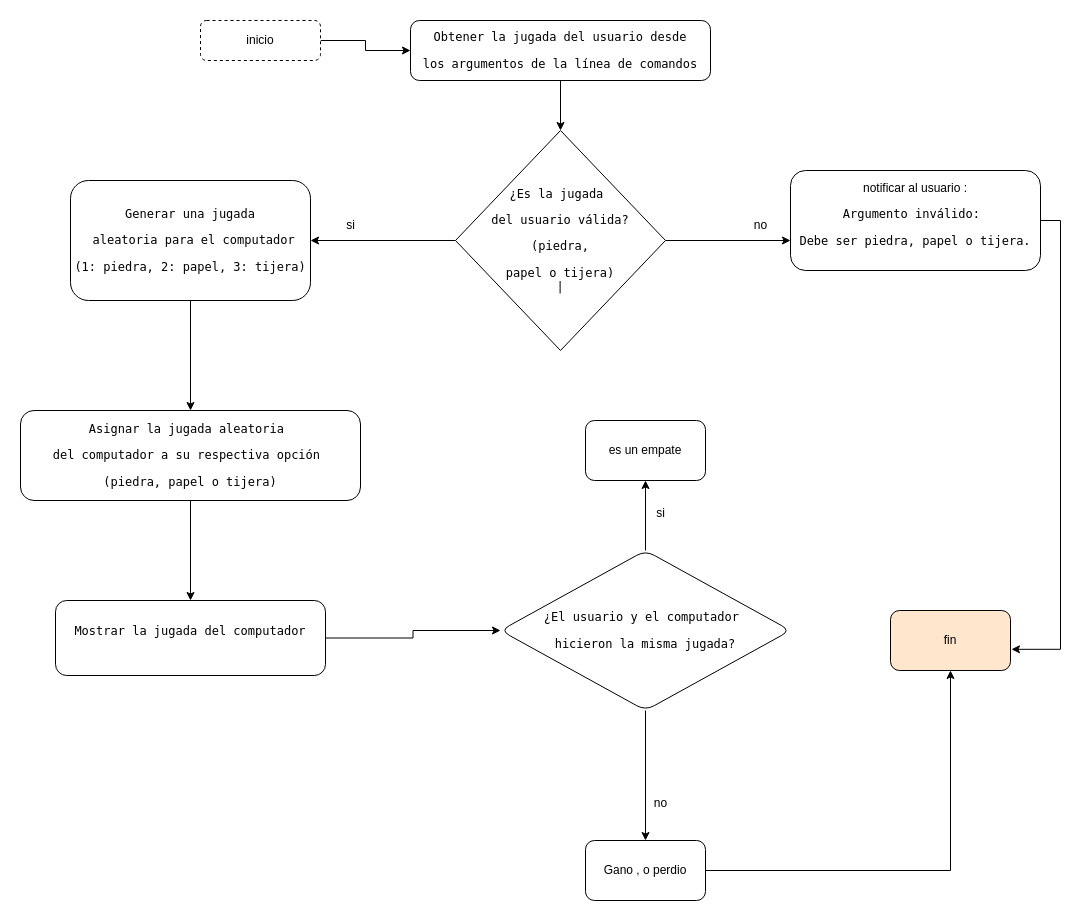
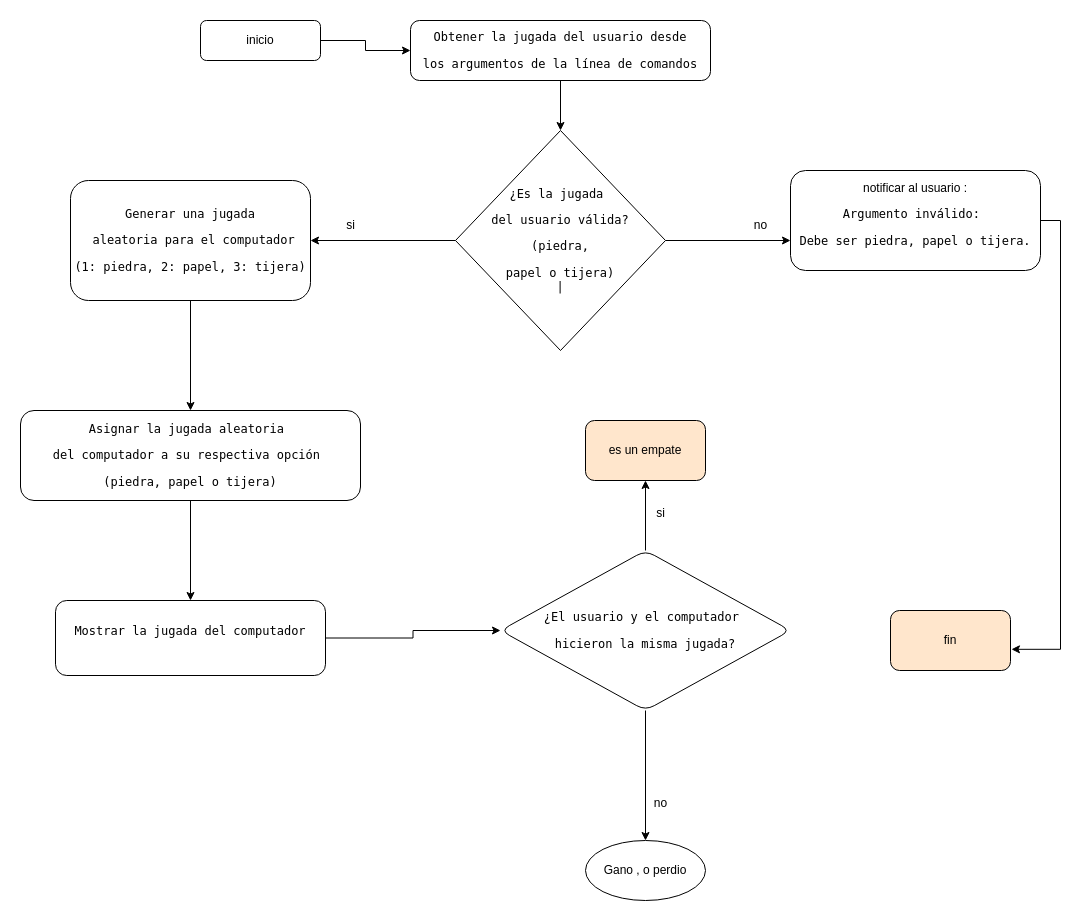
  <mxCell id="0" />
  <mxCell id="1" parent="0" />
  <mxCell id="2" style="edgeStyle=orthogonalEdgeStyle;rounded=0;orthogonalLoop=1;jettySize=auto;html=1;exitX=1;exitY=0.5;exitDx=0;exitDy=0;" edge="1" parent="1" source="3" target="5"><mxGeometry relative="1" as="geometry" /></mxCell>
- <mxCell id="3" value="inicio" style="rounded=1;whiteSpace=wrap;html=1;fontSize=12;glass=0;strokeWidth=1;shadow=0;dashed=1;" parent="1" vertex="1"><mxGeometry x="200" y="20" width="120" height="40" as="geometry" /></mxCell>
+ <mxCell id="3" value="inicio" style="rounded=1;whiteSpace=wrap;html=1;fontSize=12;glass=0;strokeWidth=1;shadow=0;" parent="1" vertex="1"><mxGeometry x="200" y="20" width="120" height="40" as="geometry" /></mxCell>
  <mxCell id="4" style="edgeStyle=orthogonalEdgeStyle;rounded=0;orthogonalLoop=1;jettySize=auto;html=1;exitX=0.5;exitY=1;exitDx=0;exitDy=0;entryX=0.5;entryY=0;entryDx=0;entryDy=0;" edge="1" parent="1" source="5" target="8"><mxGeometry relative="1" as="geometry" /></mxCell>
  <mxCell id="5" value="&lt;pre&gt;&lt;code class=&quot;!whitespace-pre hljs language-python&quot;&gt;Obtener la jugada del usuario desde&lt;/code&gt;&lt;/pre&gt;&lt;pre&gt;&lt;code class=&quot;!whitespace-pre hljs language-python&quot;&gt;los argumentos de la línea de comandos&lt;/code&gt;&lt;/pre&gt;" style="rounded=1;whiteSpace=wrap;html=1;fontSize=12;glass=0;strokeWidth=1;shadow=0;" vertex="1" parent="1"><mxGeometry x="410" y="20" width="300" height="60" as="geometry" /></mxCell>
  <mxCell id="6" style="edgeStyle=orthogonalEdgeStyle;rounded=0;orthogonalLoop=1;jettySize=auto;html=1;exitX=0;exitY=0.5;exitDx=0;exitDy=0;entryX=1;entryY=0.5;entryDx=0;entryDy=0;" edge="1" parent="1" source="8" target="12"><mxGeometry relative="1" as="geometry"><mxPoint x="310" y="240" as="targetPoint" /></mxGeometry></mxCell>
  <mxCell id="7" style="edgeStyle=orthogonalEdgeStyle;rounded=0;orthogonalLoop=1;jettySize=auto;html=1;exitX=1;exitY=0.5;exitDx=0;exitDy=0;" edge="1" parent="1" source="8"><mxGeometry relative="1" as="geometry"><mxPoint x="790" y="240" as="targetPoint" /></mxGeometry></mxCell>
  <mxCell id="8" value="&lt;pre&gt;&lt;code class=&quot;!whitespace-pre hljs language-python&quot;&gt;¿Es la jugada &lt;/code&gt;&lt;/pre&gt;&lt;pre&gt;&lt;code class=&quot;!whitespace-pre hljs language-python&quot;&gt;del usuario válida?&lt;/code&gt;&lt;/pre&gt;&lt;pre&gt;&lt;code class=&quot;!whitespace-pre hljs language-python&quot;&gt; (piedra, &lt;/code&gt;&lt;/pre&gt;&lt;pre&gt;&lt;code class=&quot;!whitespace-pre hljs language-python&quot;&gt;papel o tijera)&lt;br/&gt;|&lt;/code&gt;&lt;/pre&gt;" style="rhombus;whiteSpace=wrap;html=1;" vertex="1" parent="1"><mxGeometry x="455" y="130" width="210" height="220" as="geometry" /></mxCell>
  <mxCell id="9" value="si" style="text;html=1;align=center;verticalAlign=middle;resizable=0;points=[];autosize=1;strokeColor=none;fillColor=none;" vertex="1" parent="1"><mxGeometry x="335" y="210" width="30" height="30" as="geometry" /></mxCell>
  <mxCell id="10" value="no" style="text;html=1;align=center;verticalAlign=middle;resizable=0;points=[];autosize=1;strokeColor=none;fillColor=none;" vertex="1" parent="1"><mxGeometry x="740" y="210" width="40" height="30" as="geometry" /></mxCell>
  <mxCell id="11" value="" style="edgeStyle=orthogonalEdgeStyle;rounded=0;orthogonalLoop=1;jettySize=auto;html=1;" edge="1" parent="1" source="12" target="16"><mxGeometry relative="1" as="geometry" /></mxCell>
  <mxCell id="12" value="&lt;pre&gt;&lt;code class=&quot;!whitespace-pre hljs language-python&quot;&gt;Generar una jugada&lt;/code&gt;&lt;/pre&gt;&lt;pre&gt;&lt;code class=&quot;!whitespace-pre hljs language-python&quot;&gt; aleatoria para el computador&lt;/code&gt;&lt;/pre&gt;&lt;pre&gt;&lt;code class=&quot;!whitespace-pre hljs language-python&quot;&gt;(1: piedra, &lt;span class=&quot;hljs-number&quot;&gt;2&lt;/span&gt;: papel, &lt;span class=&quot;hljs-number&quot;&gt;3&lt;/span&gt;: tijera)&lt;/code&gt;&lt;/pre&gt;" style="rounded=1;whiteSpace=wrap;html=1;" vertex="1" parent="1"><mxGeometry x="70" y="180" width="240" height="120" as="geometry" /></mxCell>
  <mxCell id="13" style="edgeStyle=orthogonalEdgeStyle;rounded=0;orthogonalLoop=1;jettySize=auto;html=1;entryX=1.008;entryY=0.647;entryDx=0;entryDy=0;entryPerimeter=0;" edge="1" parent="1" source="14" target="27"><mxGeometry relative="1" as="geometry"><Array as="points"><mxPoint x="1060" y="220" /><mxPoint x="1060" y="649" /></Array></mxGeometry></mxCell>
  <mxCell id="14" value="notificar al usuario :&lt;br&gt;&lt;pre&gt;&lt;code class=&quot;!whitespace-pre hljs language-ruby&quot;&gt;Argumento inválido: &lt;/code&gt;&lt;/pre&gt;&lt;pre&gt;&lt;code class=&quot;!whitespace-pre hljs language-ruby&quot;&gt;Debe ser piedra, papel o tijera.&lt;/code&gt;&lt;/pre&gt;" style="rounded=1;whiteSpace=wrap;html=1;" vertex="1" parent="1"><mxGeometry x="790" y="170" width="250" height="100" as="geometry" /></mxCell>
  <mxCell id="15" value="" style="edgeStyle=orthogonalEdgeStyle;rounded=0;orthogonalLoop=1;jettySize=auto;html=1;" edge="1" parent="1" source="16" target="18"><mxGeometry relative="1" as="geometry" /></mxCell>
  <mxCell id="16" value="&lt;pre&gt;&lt;code class=&quot;!whitespace-pre hljs language-python&quot;&gt;Asignar la jugada aleatoria &lt;/code&gt;&lt;/pre&gt;&lt;pre&gt;&lt;code class=&quot;!whitespace-pre hljs language-python&quot;&gt;del computador a su respectiva opción &lt;/code&gt;&lt;/pre&gt;&lt;pre&gt;&lt;code class=&quot;!whitespace-pre hljs language-python&quot;&gt;(piedra, papel o tijera)&lt;br&gt;&lt;/code&gt;&lt;/pre&gt;" style="whiteSpace=wrap;html=1;rounded=1;" vertex="1" parent="1"><mxGeometry x="20" y="410" width="340" height="90" as="geometry" /></mxCell>
  <mxCell id="17" value="" style="edgeStyle=orthogonalEdgeStyle;rounded=0;orthogonalLoop=1;jettySize=auto;html=1;" edge="1" parent="1" source="18" target="21"><mxGeometry relative="1" as="geometry" /></mxCell>
  <mxCell id="18" value="&#10;&lt;pre&gt;&lt;code class=&quot;!whitespace-pre hljs language-python&quot;&gt;Mostrar la jugada &lt;span class=&quot;hljs-keyword&quot;&gt;del&lt;/span&gt; computador&lt;/code&gt;&lt;/pre&gt;&#10;&#10;" style="whiteSpace=wrap;html=1;rounded=1;" vertex="1" parent="1"><mxGeometry x="55" y="600" width="270" height="75" as="geometry" /></mxCell>
  <mxCell id="19" value="" style="edgeStyle=orthogonalEdgeStyle;rounded=0;orthogonalLoop=1;jettySize=auto;html=1;" edge="1" parent="1" source="21" target="22"><mxGeometry relative="1" as="geometry" /></mxCell>
  <mxCell id="20" value="" style="edgeStyle=orthogonalEdgeStyle;rounded=0;orthogonalLoop=1;jettySize=auto;html=1;" edge="1" parent="1" source="21" target="25"><mxGeometry relative="1" as="geometry" /></mxCell>
  <mxCell id="21" value="&lt;pre&gt;&lt;code class=&quot;!whitespace-pre hljs language-python&quot;&gt;¿El usuario y el computador &lt;/code&gt;&lt;/pre&gt;&lt;pre&gt;&lt;code class=&quot;!whitespace-pre hljs language-python&quot;&gt;hicieron la misma jugada?&lt;/code&gt;&lt;/pre&gt;" style="rhombus;whiteSpace=wrap;html=1;rounded=1;" vertex="1" parent="1"><mxGeometry x="500" y="550" width="290" height="160" as="geometry" /></mxCell>
- <mxCell id="22" value="es un empate" style="whiteSpace=wrap;html=1;rounded=1;" vertex="1" parent="1"><mxGeometry x="585" y="420" width="120" height="60" as="geometry" /></mxCell>
+ <mxCell id="22" value="es un empate" style="whiteSpace=wrap;html=1;rounded=1;fillColor=#ffe6cc;" vertex="1" parent="1"><mxGeometry x="585" y="420" width="120" height="60" as="geometry" /></mxCell>
  <mxCell id="23" value="si" style="text;html=1;align=center;verticalAlign=middle;resizable=0;points=[];autosize=1;strokeColor=none;fillColor=none;" vertex="1" parent="1"><mxGeometry x="645" y="498" width="30" height="30" as="geometry" /></mxCell>
- <mxCell id="24" style="edgeStyle=orthogonalEdgeStyle;rounded=0;orthogonalLoop=1;jettySize=auto;html=1;" edge="1" parent="1" source="25" target="27"><mxGeometry relative="1" as="geometry" /></mxCell>
- <mxCell id="25" value="Gano , o perdio" style="whiteSpace=wrap;html=1;rounded=1;" vertex="1" parent="1"><mxGeometry x="585" y="840" width="120" height="60" as="geometry" /></mxCell>
+ <mxCell id="25" value="Gano , o perdio" style="ellipse;whiteSpace=wrap;html=1;" vertex="1" parent="1"><mxGeometry x="585" y="840" width="120" height="60" as="geometry" /></mxCell>
  <mxCell id="26" value="no" style="text;html=1;align=center;verticalAlign=middle;resizable=0;points=[];autosize=1;strokeColor=none;fillColor=none;" vertex="1" parent="1"><mxGeometry x="640" y="788" width="40" height="30" as="geometry" /></mxCell>
  <mxCell id="27" value="fin" style="rounded=1;whiteSpace=wrap;html=1;fillColor=#ffe6cc;" vertex="1" parent="1"><mxGeometry x="890" y="610" width="120" height="60" as="geometry" /></mxCell>
